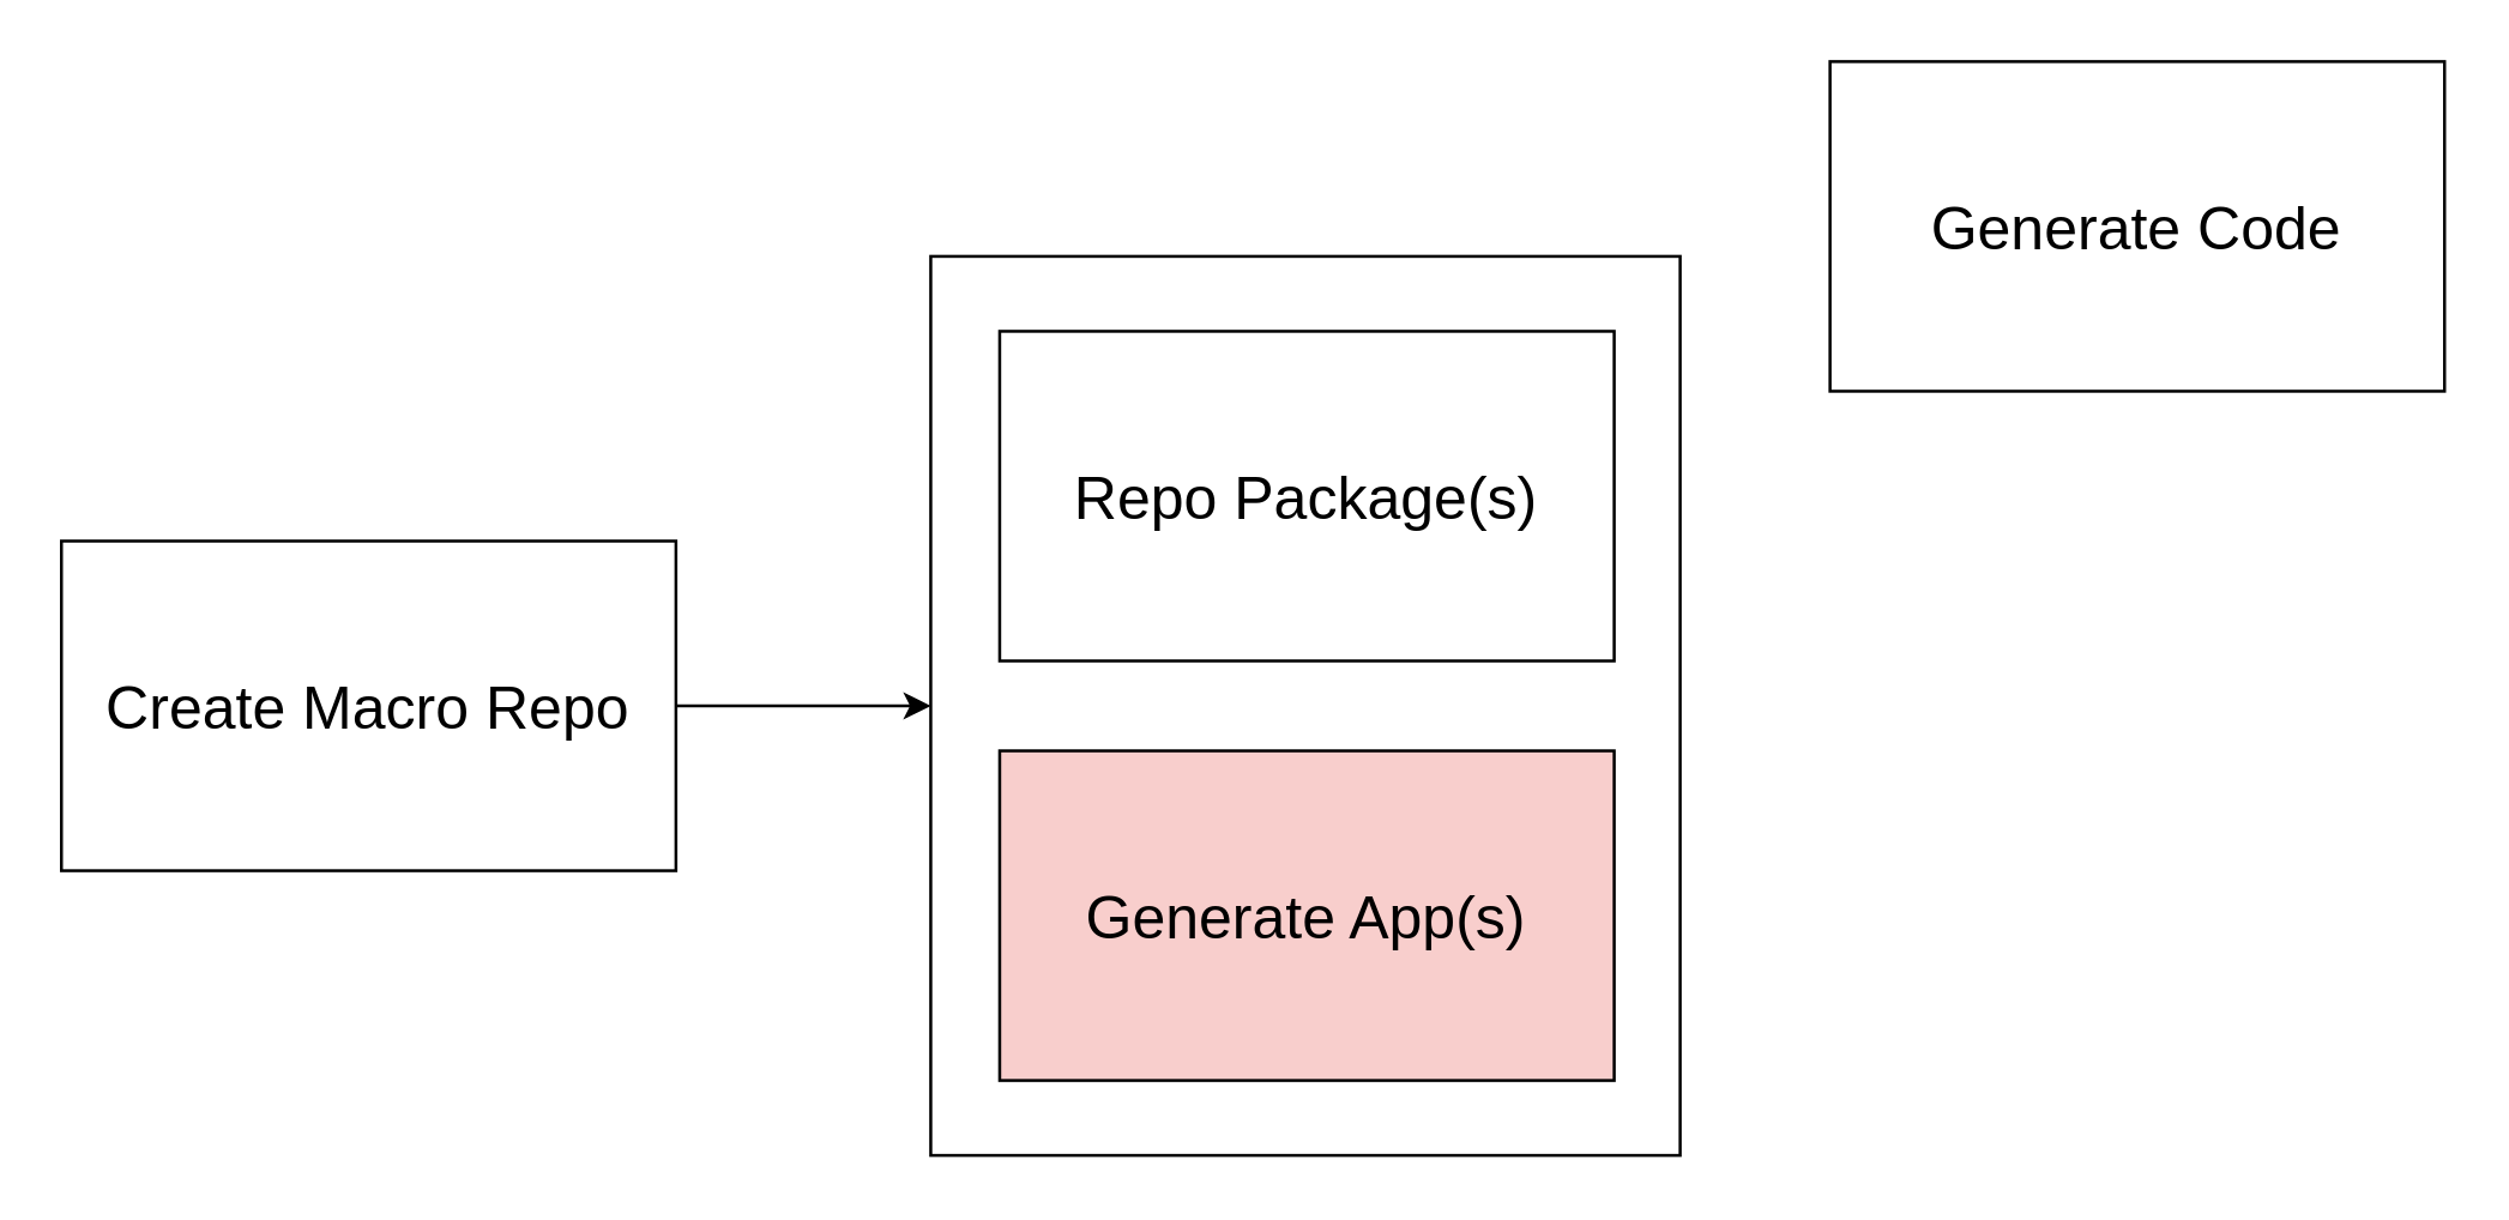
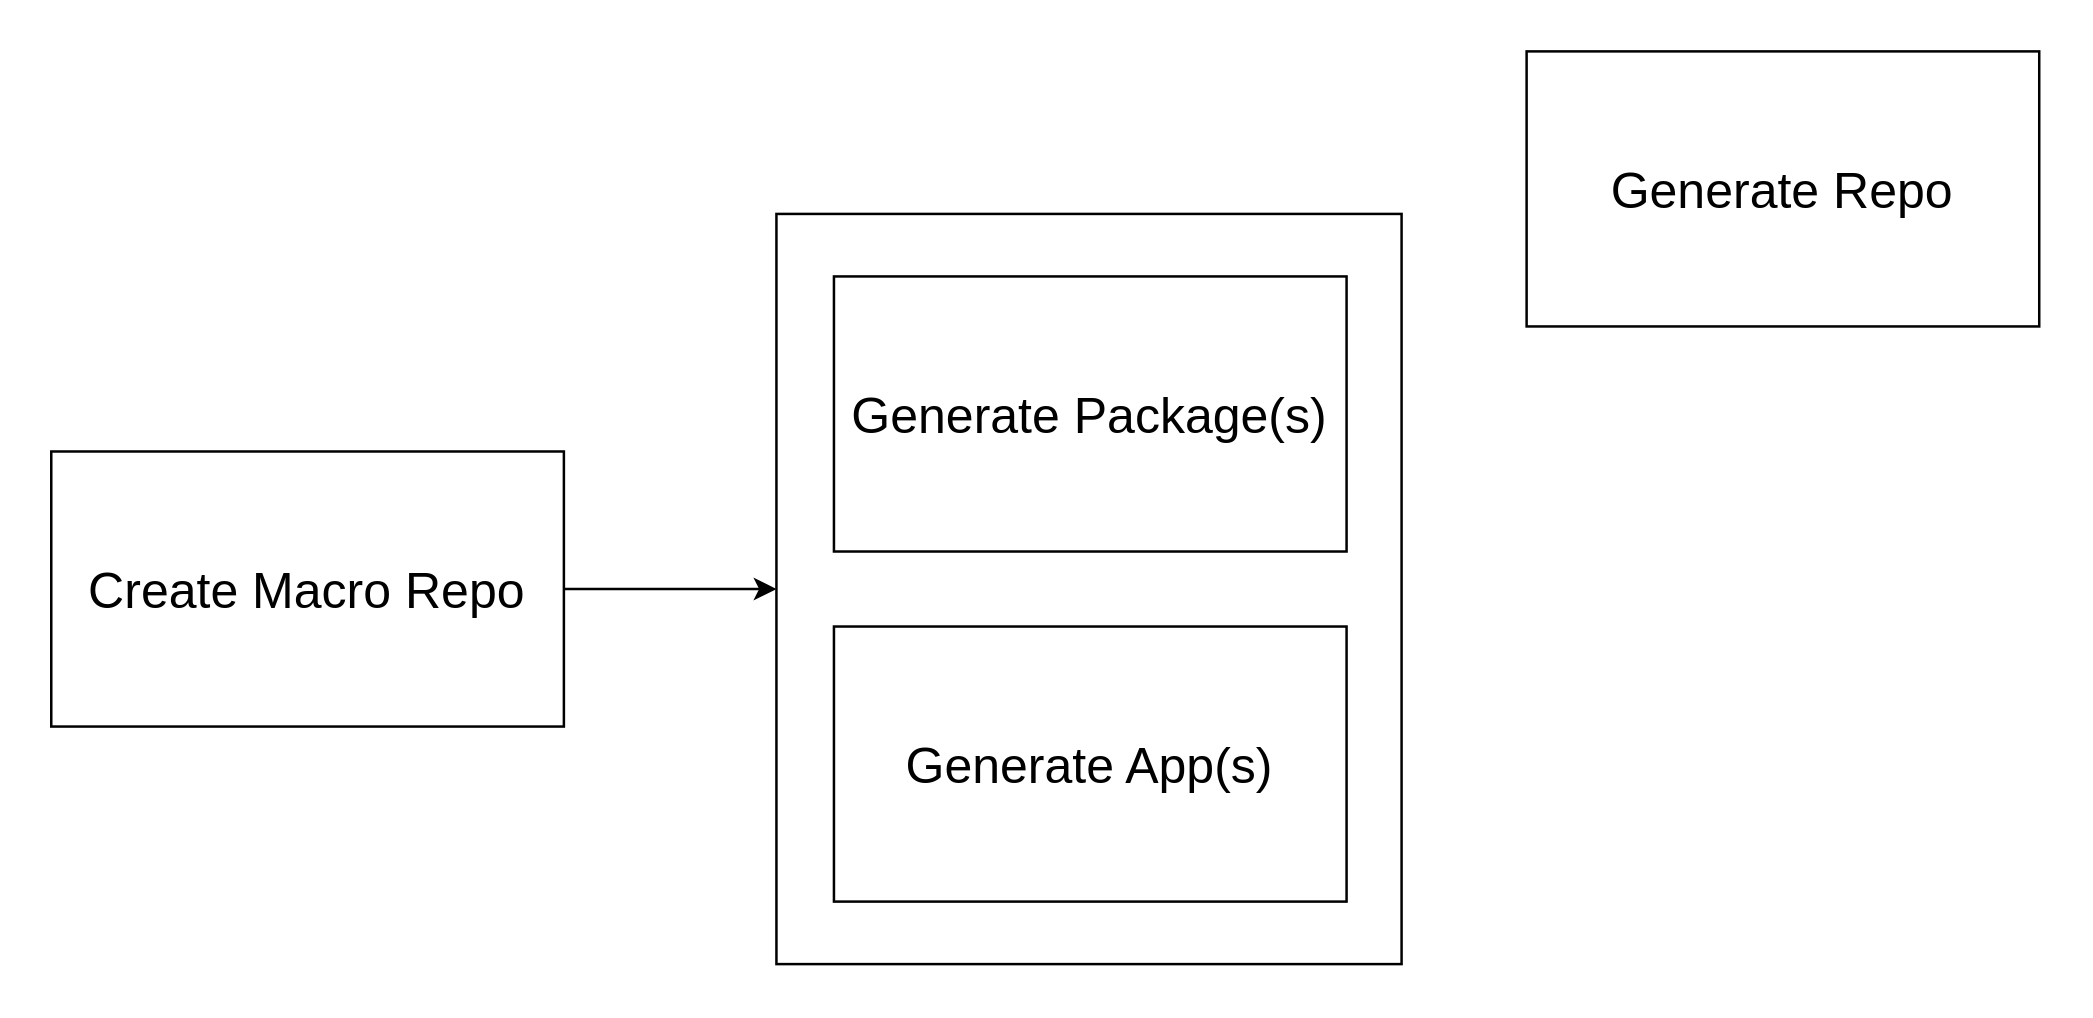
  <mxCell id="0" />
  <mxCell id="1" parent="0" />
  <mxCell id="2" value="" style="rounded=0;whiteSpace=wrap;html=1;strokeWidth=1;fillColor=none;" vertex="1" parent="1"><mxGeometry x="310" y="85" width="250" height="300" as="geometry" /></mxCell>
  <mxCell id="3" style="edgeStyle=orthogonalEdgeStyle;rounded=0;orthogonalLoop=1;jettySize=auto;html=1;entryX=0;entryY=0.5;entryDx=0;entryDy=0;" edge="1" parent="1" source="4" target="2"><mxGeometry relative="1" as="geometry" /></mxCell>
  <mxCell id="4" value="Create Macro Repo" style="rounded=0;whiteSpace=wrap;html=1;fontSize=20;" vertex="1" parent="1"><mxGeometry x="20" y="180" width="205" height="110" as="geometry" /></mxCell>
- <mxCell id="5" value="Generate App(s)" style="rounded=0;whiteSpace=wrap;html=1;fontSize=20;fillColor=#f8cecc;" vertex="1" parent="1"><mxGeometry x="333" y="250" width="205" height="110" as="geometry" /></mxCell>
- <mxCell id="6" value="Repo Package(s)" style="rounded=0;whiteSpace=wrap;html=1;fontSize=20;" vertex="1" parent="1"><mxGeometry x="333" y="110" width="205" height="110" as="geometry" /></mxCell>
- <mxCell id="7" value="Generate Code" style="rounded=0;whiteSpace=wrap;html=1;fontSize=20;" vertex="1" parent="1"><mxGeometry x="610" y="20" width="205" height="110" as="geometry" /></mxCell>
+ <mxCell id="5" value="Generate App(s)" style="rounded=0;whiteSpace=wrap;html=1;fontSize=20;" vertex="1" parent="1"><mxGeometry x="333" y="250" width="205" height="110" as="geometry" /></mxCell>
+ <mxCell id="6" value="Generate Package(s)" style="rounded=0;whiteSpace=wrap;html=1;fontSize=20;" vertex="1" parent="1"><mxGeometry x="333" y="110" width="205" height="110" as="geometry" /></mxCell>
+ <mxCell id="7" value="Generate Repo" style="rounded=0;whiteSpace=wrap;html=1;fontSize=20;" vertex="1" parent="1"><mxGeometry x="610" y="20" width="205" height="110" as="geometry" /></mxCell>
